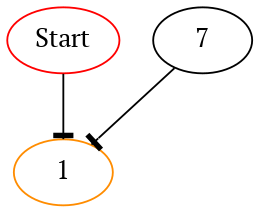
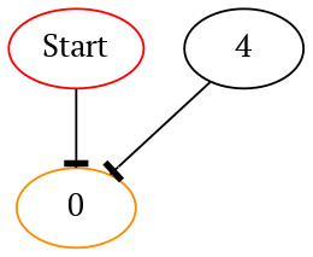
  strict digraph {
    fontname="PT Serif"
    node [fontname="PT Serif"]
    edge [arrowhead=tee fontname="PT Serif"]
-   1 [color=darkorange perf_profile="{128: 5500.4866999999995, 320: 2148.4905000000003, 512: 1301.2842, 704: 926.5277999999998, 896: 746.0372, 1088: 715.9623999999999, 1280: 707.7513, 1472: 676.1344000000001, 1664: 761.7915000000003, 1856: 767.4296, 2048: 688.5601999999999, 2240: 701.5542999999999, 2432: 740.4686999999998, 2624: 700.0512999999999, 2816: 700.8738000000001, 3008: 753.4839}"]
+   1 [color=darkorange perf_profile="{128: 5500.4866999999995, 320: 2148.4905000000003, 512: 1301.2842, 704: 926.5277999999998, 896: 746.0372, 1088: 715.9623999999999, 1280: 707.7513, 1472: 676.1344000000001, 1664: 761.7915000000003, 1856: 767.4296, 2048: 688.5601999999999, 2240: 701.5542999999999, 2432: 740.4686999999998, 2624: 700.0512999999999, 2816: 700.8738000000001, 3008: 753.4839}" label=0]
    Start [color=red]
-   4 [color=black perf_profile="{128: 6180.600600000001, 320: 2739.3443000000007, 512: 1933.9807, 704: 1522.5382999999995, 896: 1247.5121, 1088: 1149.2724, 1280: 973.8288999999997, 1472: 968.9765999999998, 1664: 887.0984999999997, 1856: 858.3172999999999, 2048: 831.638, 2240: 791.3352, 2432: 806.5761999999999, 2624: 805.4515000000001, 2816: 930.5377000000001, 3008: 795.1290000000001}" label=7]
+   4 [color=black perf_profile="{128: 6180.600600000001, 320: 2739.3443000000007, 512: 1933.9807, 704: 1522.5382999999995, 896: 1247.5121, 1088: 1149.2724, 1280: 973.8288999999997, 1472: 968.9765999999998, 1664: 887.0984999999997, 1856: 858.3172999999999, 2048: 831.638, 2240: 791.3352, 2432: 806.5761999999999, 2624: 805.4515000000001, 2816: 930.5377000000001, 3008: 795.1290000000001}"]
    Start -> 1 [weight=1]
    4 -> 1 [weight=0.1]
  }
